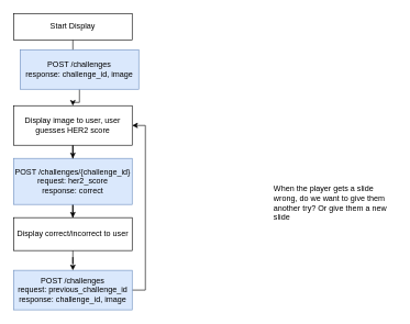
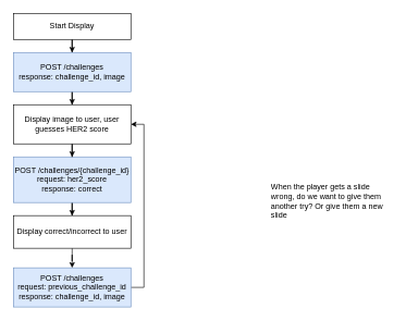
  <mxCell id="0" />
  <mxCell id="1" parent="0" />
  <mxCell id="2" style="edgeStyle=orthogonalEdgeStyle;rounded=0;orthogonalLoop=1;jettySize=auto;html=1;exitX=0.5;exitY=1;exitDx=0;exitDy=0;" edge="1" parent="1" source="3" target="5"><mxGeometry relative="1" as="geometry" /></mxCell>
  <mxCell id="3" value="Start Display" style="rounded=0;whiteSpace=wrap;html=1;" vertex="1" parent="1"><mxGeometry x="20" y="20" width="180" height="40" as="geometry" /></mxCell>
  <mxCell id="4" style="edgeStyle=orthogonalEdgeStyle;rounded=0;orthogonalLoop=1;jettySize=auto;html=1;exitX=0.5;exitY=1;exitDx=0;exitDy=0;" edge="1" parent="1" source="5" target="12"><mxGeometry relative="1" as="geometry" /></mxCell>
- <mxCell id="5" value="&lt;div&gt;POST /challenges&lt;/div&gt;&lt;div&gt;response: challenge_id, image&lt;br&gt;&lt;/div&gt;" style="rounded=0;whiteSpace=wrap;html=1;fillColor=#dae8fc;strokeColor=#6c8ebf;" vertex="1" parent="1"><mxGeometry x="30" y="75" width="180" height="60" as="geometry" /></mxCell>
+ <mxCell id="5" value="&lt;div&gt;POST /challenges&lt;/div&gt;&lt;div&gt;response: challenge_id, image&lt;br&gt;&lt;/div&gt;" style="rounded=0;whiteSpace=wrap;html=1;fillColor=#dae8fc;strokeColor=#6c8ebf;" vertex="1" parent="1"><mxGeometry x="20" y="80" width="180" height="60" as="geometry" /></mxCell>
  <mxCell id="6" style="edgeStyle=orthogonalEdgeStyle;rounded=0;orthogonalLoop=1;jettySize=auto;html=1;exitX=0.5;exitY=1;exitDx=0;exitDy=0;" edge="1" parent="1" source="7" target="14"><mxGeometry relative="1" as="geometry" /></mxCell>
  <mxCell id="7" value="&lt;div&gt;POST /challenges/{challenge_id}&lt;/div&gt;&lt;div&gt;request: her2_score&lt;/div&gt;&lt;div&gt;response: correct&lt;br&gt;&lt;/div&gt;" style="rounded=0;whiteSpace=wrap;html=1;fillColor=#dae8fc;strokeColor=#6c8ebf;" vertex="1" parent="1"><mxGeometry x="20" y="240" width="180" height="70" as="geometry" /></mxCell>
  <mxCell id="8" value="When the player gets a slide wrong, do we want to give them another try? Or give them a new slide" style="text;html=1;strokeColor=none;fillColor=none;spacing=5;spacingTop=-20;whiteSpace=wrap;overflow=hidden;rounded=0;" vertex="1" parent="1"><mxGeometry x="410" y="290" width="190" height="50" as="geometry" /></mxCell>
  <mxCell id="9" style="edgeStyle=orthogonalEdgeStyle;rounded=0;orthogonalLoop=1;jettySize=auto;html=1;exitX=1;exitY=0.5;exitDx=0;exitDy=0;entryX=1;entryY=0.5;entryDx=0;entryDy=0;" edge="1" parent="1" source="10" target="12"><mxGeometry relative="1" as="geometry" /></mxCell>
  <mxCell id="10" value="&lt;div&gt;POST /challenges&lt;/div&gt;&lt;div&gt;request: previous_challenge_id&lt;/div&gt;&lt;div&gt;response: challenge_id, image&lt;br&gt;&lt;/div&gt;" style="rounded=0;whiteSpace=wrap;html=1;fillColor=#dae8fc;strokeColor=#6c8ebf;" vertex="1" parent="1"><mxGeometry x="20" y="410" width="180" height="60" as="geometry" /></mxCell>
  <mxCell id="11" style="edgeStyle=orthogonalEdgeStyle;rounded=0;orthogonalLoop=1;jettySize=auto;html=1;exitX=0.5;exitY=1;exitDx=0;exitDy=0;" edge="1" parent="1" source="12" target="7"><mxGeometry relative="1" as="geometry" /></mxCell>
  <mxCell id="12" value="Display image to user, user guesses HER2 score" style="rounded=0;whiteSpace=wrap;html=1;" vertex="1" parent="1"><mxGeometry x="20" y="160" width="180" height="60" as="geometry" /></mxCell>
  <mxCell id="13" style="edgeStyle=orthogonalEdgeStyle;rounded=0;orthogonalLoop=1;jettySize=auto;html=1;exitX=0.5;exitY=1;exitDx=0;exitDy=0;" edge="1" parent="1" source="14" target="10"><mxGeometry relative="1" as="geometry" /></mxCell>
  <mxCell id="14" value="Display correct/incorrect to user" style="rounded=0;whiteSpace=wrap;html=1;" vertex="1" parent="1"><mxGeometry x="20" y="330" width="180" height="50" as="geometry" /></mxCell>
